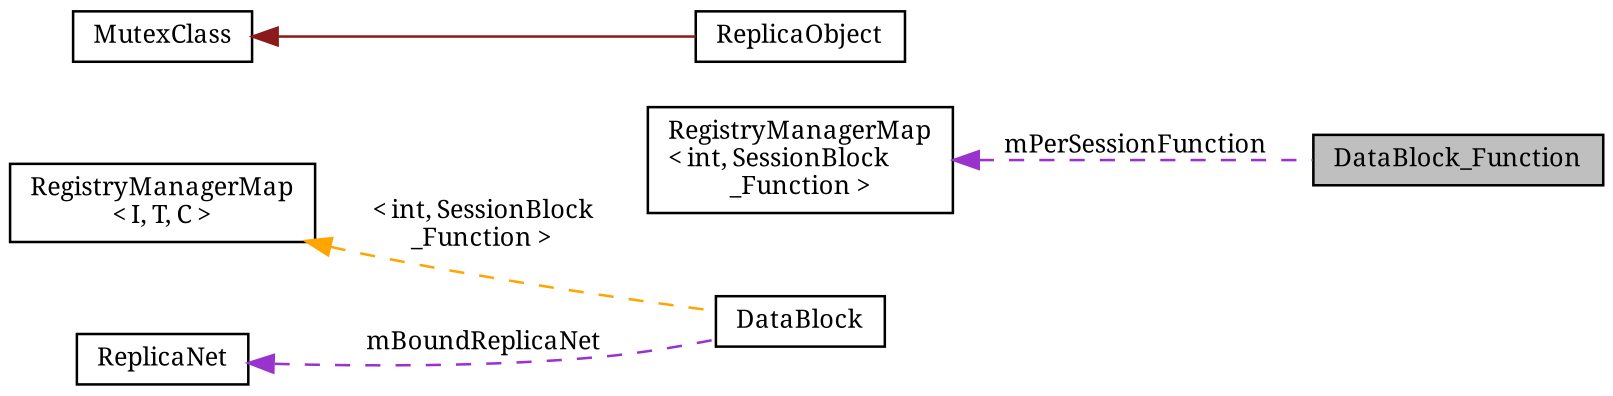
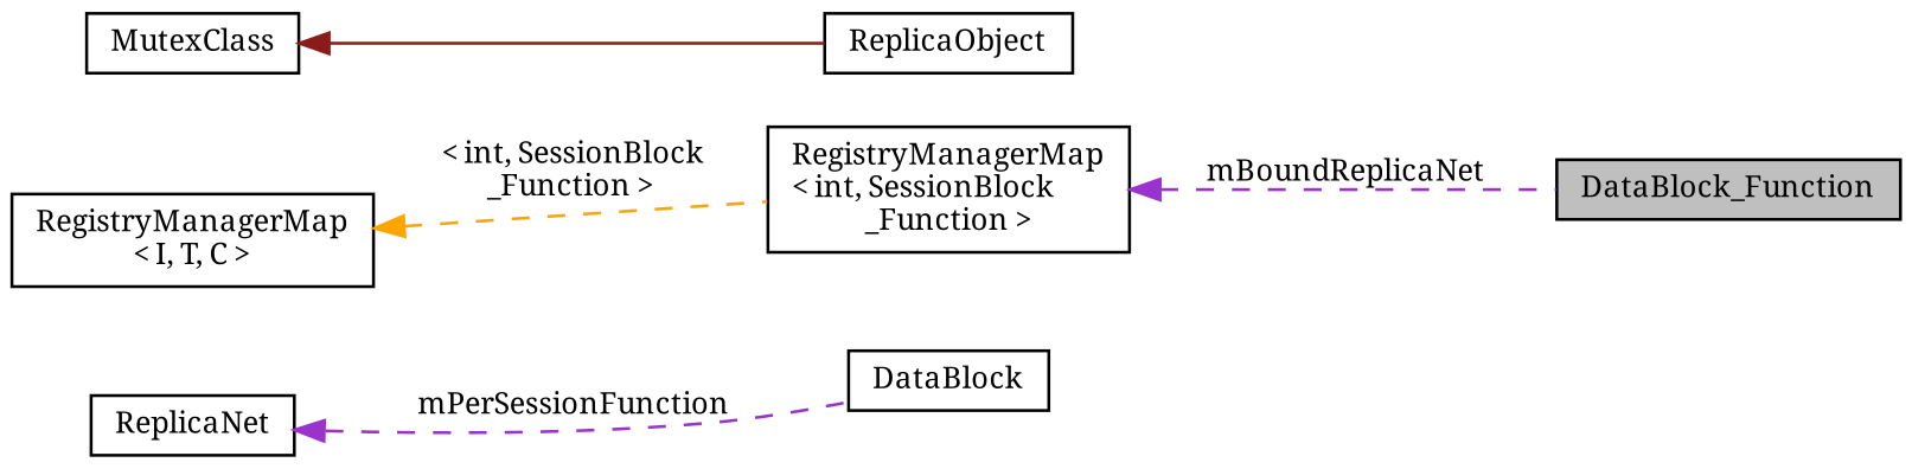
  digraph {
    fontname="Noto Serif"
    rankdir=LR
    node [color=black fillcolor=white fontname="Noto Serif" fontsize=10 shape=record style=filled]
    edge [color=darkorchid3 dir=back fontname="Noto Serif" fontsize=10 labelfontname=Helvetica labelfontsize=10 style=dashed]
    n1 [fillcolor=grey75 fontcolor=black height=0.2 label=DataBlock_Function width=0.4]
    n2 [height=0.2 label=DataBlock width=0.4]
    n3 [height=0.2 label=ReplicaNet width=0.4]
    n4 [height=0.2 label=ReplicaObject width=0.4]
    n5 [height=0.2 label=MutexClass width=0.4]
    n6 [height=0.2 label="RegistryManagerMap\l\< int, SessionBlock\l_Function \>" width=0.4]
    n7 [height=0.2 label="RegistryManagerMap\l\< I, T, C \>" width=0.4]
-   n3 -> n2 [label=" mBoundReplicaNet"]
+   n3 -> n2 [label=" mPerSessionFunction"]
    n5 -> n4 [color=firebrick4 style=solid]
-   n6 -> n1 [label=" mPerSessionFunction"]
-   n7 -> n2 [color=orange label=" \< int, SessionBlock\l_Function \>"]
+   n6 -> n1 [label=" mBoundReplicaNet"]
+   n7 -> n6 [color=orange label=" \< int, SessionBlock\l_Function \>"]
  }
